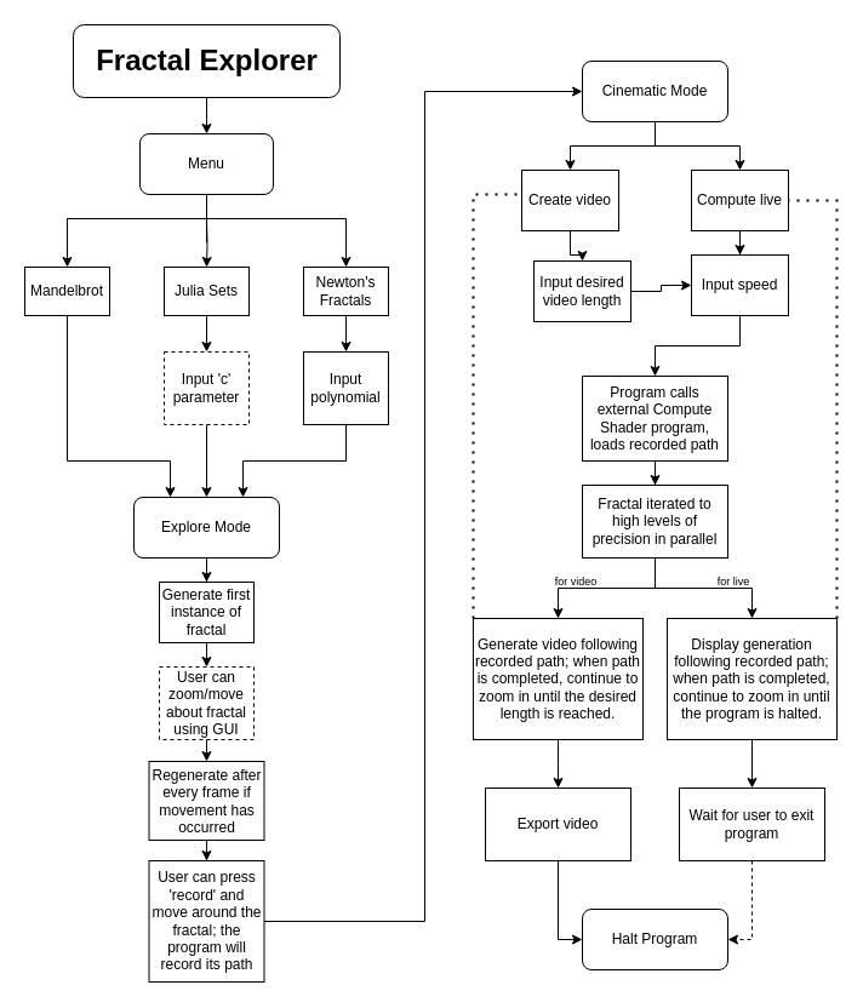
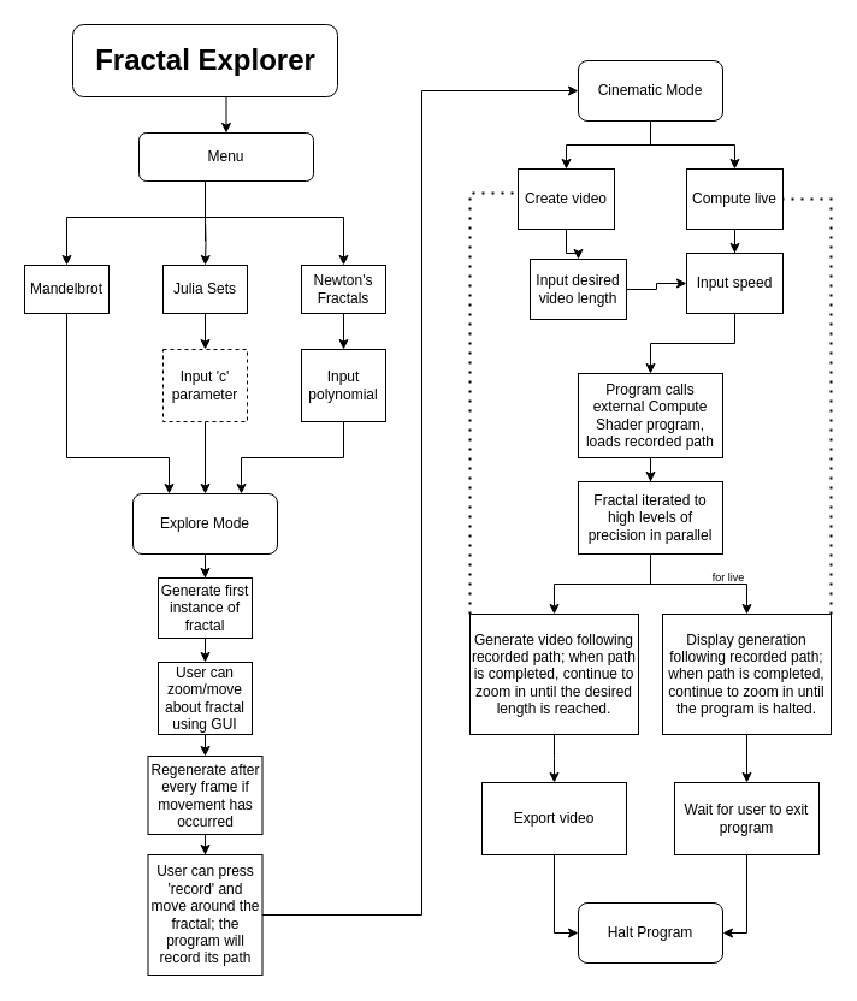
  <mxCell id="0" />
  <mxCell id="1" parent="0" />
  <mxCell id="2" style="edgeStyle=orthogonalEdgeStyle;rounded=0;orthogonalLoop=1;jettySize=auto;html=1;entryX=0.5;entryY=0;entryDx=0;entryDy=0;exitX=0.5;exitY=1;exitDx=0;exitDy=0;" parent="1" source="18" target="16" edge="1"><mxGeometry relative="1" as="geometry"><mxPoint x="170" y="80" as="sourcePoint" /><mxPoint x="400" y="120" as="targetPoint" /><Array as="points" /></mxGeometry></mxCell>
  <mxCell id="3" style="edgeStyle=orthogonalEdgeStyle;rounded=0;orthogonalLoop=1;jettySize=auto;html=1;entryX=0.5;entryY=0;entryDx=0;entryDy=0;" parent="1" target="11" edge="1"><mxGeometry relative="1" as="geometry"><mxPoint x="170" y="180" as="sourcePoint" /></mxGeometry></mxCell>
  <mxCell id="4" style="edgeStyle=orthogonalEdgeStyle;rounded=0;orthogonalLoop=1;jettySize=auto;html=1;entryX=0.5;entryY=0;entryDx=0;entryDy=0;" parent="1" target="7" edge="1"><mxGeometry relative="1" as="geometry"><mxPoint x="170" y="200" as="sourcePoint" /><Array as="points"><mxPoint x="170" y="180" /><mxPoint x="55" y="180" /></Array></mxGeometry></mxCell>
  <mxCell id="5" style="edgeStyle=orthogonalEdgeStyle;rounded=0;orthogonalLoop=1;jettySize=auto;html=1;entryX=0.5;entryY=0;entryDx=0;entryDy=0;exitX=0.5;exitY=1;exitDx=0;exitDy=0;" parent="1" source="16" target="9" edge="1"><mxGeometry relative="1" as="geometry"><mxPoint x="170.034" y="180" as="sourcePoint" /><mxPoint x="285" y="240" as="targetPoint" /><Array as="points"><mxPoint x="170" y="180" /><mxPoint x="285" y="180" /></Array></mxGeometry></mxCell>
  <mxCell id="6" style="edgeStyle=orthogonalEdgeStyle;rounded=0;orthogonalLoop=1;jettySize=auto;html=1;entryX=0.25;entryY=0;entryDx=0;entryDy=0;fontSize=12;exitX=0.5;exitY=1;exitDx=0;exitDy=0;" parent="1" source="7" target="21" edge="1"><mxGeometry relative="1" as="geometry"><Array as="points"><mxPoint x="55" y="380" /><mxPoint x="140" y="380" /></Array></mxGeometry></mxCell>
  <mxCell id="7" value="Mandelbrot" style="rounded=0;whiteSpace=wrap;html=1;" parent="1" vertex="1"><mxGeometry x="20" y="220" width="70" height="40" as="geometry" /></mxCell>
  <mxCell id="8" style="edgeStyle=orthogonalEdgeStyle;rounded=0;orthogonalLoop=1;jettySize=auto;html=1;entryX=0.5;entryY=0;entryDx=0;entryDy=0;exitX=0.5;exitY=1;exitDx=0;exitDy=0;" parent="1" source="9" target="15" edge="1"><mxGeometry relative="1" as="geometry"><mxPoint x="285" y="280" as="sourcePoint" /><mxPoint x="285" y="310" as="targetPoint" /></mxGeometry></mxCell>
  <mxCell id="9" value="Newton's Fractals" style="rounded=0;whiteSpace=wrap;html=1;" parent="1" vertex="1"><mxGeometry x="250" y="220" width="70" height="40" as="geometry" /></mxCell>
  <mxCell id="10" style="edgeStyle=orthogonalEdgeStyle;rounded=0;orthogonalLoop=1;jettySize=auto;html=1;exitX=0.5;exitY=1;exitDx=0;exitDy=0;entryX=0.5;entryY=0;entryDx=0;entryDy=0;" parent="1" source="11" target="13" edge="1"><mxGeometry relative="1" as="geometry" /></mxCell>
  <mxCell id="11" value="Julia Sets" style="rounded=0;whiteSpace=wrap;html=1;" parent="1" vertex="1"><mxGeometry x="135" y="220" width="70" height="40" as="geometry" /></mxCell>
  <mxCell id="12" style="edgeStyle=orthogonalEdgeStyle;rounded=0;orthogonalLoop=1;jettySize=auto;html=1;entryX=0.5;entryY=0;entryDx=0;entryDy=0;fontSize=12;" parent="1" source="13" target="21" edge="1"><mxGeometry relative="1" as="geometry" /></mxCell>
  <mxCell id="13" value="Input 'c' parameter" style="rounded=0;whiteSpace=wrap;html=1;dashed=1;" parent="1" vertex="1"><mxGeometry x="135" y="290" width="70" height="60" as="geometry" /></mxCell>
  <mxCell id="14" style="edgeStyle=orthogonalEdgeStyle;rounded=0;orthogonalLoop=1;jettySize=auto;html=1;entryX=0.75;entryY=0;entryDx=0;entryDy=0;fontSize=12;exitX=0.5;exitY=1;exitDx=0;exitDy=0;" parent="1" source="15" target="21" edge="1"><mxGeometry relative="1" as="geometry" /></mxCell>
  <mxCell id="15" value="Input polynomial" style="rounded=0;whiteSpace=wrap;html=1;" parent="1" vertex="1"><mxGeometry x="250" y="290" width="70" height="60" as="geometry" /></mxCell>
- <mxCell id="16" value="Menu" style="rounded=1;whiteSpace=wrap;html=1;" parent="1" vertex="1"><mxGeometry x="115" y="110" width="110" height="50" as="geometry" /></mxCell>
+ <mxCell id="16" value="Menu" style="rounded=1;whiteSpace=wrap;html=1;" parent="1" vertex="1"><mxGeometry x="115" y="110" width="145" height="40" as="geometry" /></mxCell>
  <mxCell id="17" value="" style="group" parent="1" vertex="1" connectable="0"><mxGeometry x="60" y="20" width="220" height="60" as="geometry" /></mxCell>
  <mxCell id="18" value="" style="rounded=1;whiteSpace=wrap;html=1;" parent="17" vertex="1"><mxGeometry width="220" height="60" as="geometry" /></mxCell>
  <mxCell id="19" value="Fractal Explorer" style="text;strokeColor=none;fillColor=none;html=1;fontSize=24;fontStyle=1;verticalAlign=middle;align=center;" parent="17" vertex="1"><mxGeometry x="60" y="10" width="100" height="40" as="geometry" /></mxCell>
  <mxCell id="20" style="edgeStyle=orthogonalEdgeStyle;rounded=0;orthogonalLoop=1;jettySize=auto;html=1;entryX=0.5;entryY=0;entryDx=0;entryDy=0;" parent="1" source="21" target="25" edge="1"><mxGeometry relative="1" as="geometry" /></mxCell>
  <mxCell id="21" value="Explore Mode" style="rounded=1;whiteSpace=wrap;html=1;" parent="1" vertex="1"><mxGeometry x="110" y="410" width="120" height="50" as="geometry" /></mxCell>
  <mxCell id="22" style="edgeStyle=orthogonalEdgeStyle;rounded=0;orthogonalLoop=1;jettySize=auto;html=1;exitX=0.5;exitY=1;exitDx=0;exitDy=0;entryX=0.5;entryY=0;entryDx=0;entryDy=0;" parent="1" source="23" target="27" edge="1"><mxGeometry relative="1" as="geometry" /></mxCell>
- <mxCell id="23" value="User can zoom/move about fractal using GUI" style="rounded=0;whiteSpace=wrap;html=1;dashed=1;" parent="1" vertex="1"><mxGeometry x="131" y="550" width="78" height="60" as="geometry" /></mxCell>
+ <mxCell id="23" value="User can zoom/move about fractal using GUI" style="rounded=0;whiteSpace=wrap;html=1;" parent="1" vertex="1"><mxGeometry x="131" y="550" width="78" height="60" as="geometry" /></mxCell>
  <mxCell id="24" style="edgeStyle=orthogonalEdgeStyle;rounded=0;orthogonalLoop=1;jettySize=auto;html=1;exitX=0.5;exitY=1;exitDx=0;exitDy=0;entryX=0.5;entryY=0;entryDx=0;entryDy=0;" parent="1" source="25" target="23" edge="1"><mxGeometry relative="1" as="geometry" /></mxCell>
  <mxCell id="25" value="Generate first instance of fractal" style="rounded=0;whiteSpace=wrap;html=1;" parent="1" vertex="1"><mxGeometry x="131" y="480" width="78" height="50" as="geometry" /></mxCell>
  <mxCell id="26" style="edgeStyle=orthogonalEdgeStyle;rounded=0;orthogonalLoop=1;jettySize=auto;html=1;entryX=0.5;entryY=0;entryDx=0;entryDy=0;" parent="1" source="27" target="29" edge="1"><mxGeometry relative="1" as="geometry" /></mxCell>
  <mxCell id="27" value="Regenerate after every frame if movement has occurred" style="rounded=0;whiteSpace=wrap;html=1;" parent="1" vertex="1"><mxGeometry x="122.5" y="628" width="95" height="65" as="geometry" /></mxCell>
  <mxCell id="28" style="edgeStyle=orthogonalEdgeStyle;rounded=0;orthogonalLoop=1;jettySize=auto;html=1;entryX=0;entryY=0.5;entryDx=0;entryDy=0;fontSize=9;exitX=1;exitY=0.5;exitDx=0;exitDy=0;" parent="1" source="29" target="32" edge="1"><mxGeometry relative="1" as="geometry"><Array as="points"><mxPoint x="350" y="760" /><mxPoint x="350" y="75" /></Array></mxGeometry></mxCell>
  <mxCell id="29" value="User can press 'record' and move around the fractal; the program will record its path" style="rounded=0;whiteSpace=wrap;html=1;" parent="1" vertex="1"><mxGeometry x="122.5" y="710" width="95" height="100" as="geometry" /></mxCell>
  <mxCell id="30" style="edgeStyle=orthogonalEdgeStyle;rounded=0;orthogonalLoop=1;jettySize=auto;html=1;entryX=0.5;entryY=0;entryDx=0;entryDy=0;" parent="1" source="32" target="36" edge="1"><mxGeometry relative="1" as="geometry"><Array as="points"><mxPoint x="540" y="120" /><mxPoint x="470" y="120" /></Array></mxGeometry></mxCell>
  <mxCell id="31" style="edgeStyle=orthogonalEdgeStyle;rounded=0;orthogonalLoop=1;jettySize=auto;html=1;entryX=0.5;entryY=0;entryDx=0;entryDy=0;" parent="1" source="32" target="38" edge="1"><mxGeometry relative="1" as="geometry"><Array as="points"><mxPoint x="540" y="120" /><mxPoint x="610" y="120" /></Array></mxGeometry></mxCell>
  <mxCell id="32" value="Cinematic Mode" style="rounded=1;whiteSpace=wrap;html=1;" parent="1" vertex="1"><mxGeometry x="480" y="50" width="120" height="50" as="geometry" /></mxCell>
  <mxCell id="33" style="edgeStyle=orthogonalEdgeStyle;rounded=0;orthogonalLoop=1;jettySize=auto;html=1;entryX=0.5;entryY=0;entryDx=0;entryDy=0;" parent="1" source="34" target="41" edge="1"><mxGeometry relative="1" as="geometry" /></mxCell>
  <mxCell id="34" value="Program calls external Compute Shader program, loads recorded path" style="rounded=0;whiteSpace=wrap;html=1;" parent="1" vertex="1"><mxGeometry x="480" y="310" width="120" height="70" as="geometry" /></mxCell>
  <mxCell id="35" style="edgeStyle=orthogonalEdgeStyle;rounded=0;orthogonalLoop=1;jettySize=auto;html=1;entryX=0.5;entryY=0;entryDx=0;entryDy=0;" parent="1" source="36" target="47" edge="1"><mxGeometry relative="1" as="geometry" /></mxCell>
  <mxCell id="36" value="Create video" style="rounded=0;whiteSpace=wrap;html=1;" parent="1" vertex="1"><mxGeometry x="430" y="140" width="80" height="50" as="geometry" /></mxCell>
  <mxCell id="37" style="edgeStyle=orthogonalEdgeStyle;rounded=0;orthogonalLoop=1;jettySize=auto;html=1;entryX=0.5;entryY=0;entryDx=0;entryDy=0;" parent="1" source="38" target="49" edge="1"><mxGeometry relative="1" as="geometry" /></mxCell>
  <mxCell id="38" value="Compute live" style="rounded=0;whiteSpace=wrap;html=1;" parent="1" vertex="1"><mxGeometry x="570" y="140" width="80" height="50" as="geometry" /></mxCell>
  <mxCell id="39" style="edgeStyle=orthogonalEdgeStyle;rounded=0;orthogonalLoop=1;jettySize=auto;html=1;entryX=0.5;entryY=0;entryDx=0;entryDy=0;" parent="1" source="41" target="43" edge="1"><mxGeometry relative="1" as="geometry" /></mxCell>
  <mxCell id="40" style="edgeStyle=orthogonalEdgeStyle;rounded=0;orthogonalLoop=1;jettySize=auto;html=1;" parent="1" source="41" target="45" edge="1"><mxGeometry relative="1" as="geometry" /></mxCell>
  <mxCell id="41" value="Fractal iterated to high levels of precision in parallel" style="rounded=0;whiteSpace=wrap;html=1;" parent="1" vertex="1"><mxGeometry x="480" y="400" width="120" height="60" as="geometry" /></mxCell>
  <mxCell id="42" style="edgeStyle=orthogonalEdgeStyle;rounded=0;orthogonalLoop=1;jettySize=auto;html=1;fontSize=9;" parent="1" source="43" edge="1"><mxGeometry relative="1" as="geometry"><mxPoint x="460" y="650" as="targetPoint" /></mxGeometry></mxCell>
  <mxCell id="43" value="Generate video following recorded path; when path is completed, continue to zoom in until the desired length is reached." style="rounded=0;whiteSpace=wrap;html=1;" parent="1" vertex="1"><mxGeometry x="390" y="510" width="140" height="100" as="geometry" /></mxCell>
  <mxCell id="44" style="edgeStyle=orthogonalEdgeStyle;rounded=0;orthogonalLoop=1;jettySize=auto;html=1;entryX=0.5;entryY=0;entryDx=0;entryDy=0;fontSize=12;" parent="1" source="45" target="57" edge="1"><mxGeometry relative="1" as="geometry" /></mxCell>
  <mxCell id="45" value="Display generation following recorded path; when path is completed, continue to zoom in until the program is halted." style="rounded=0;whiteSpace=wrap;html=1;" parent="1" vertex="1"><mxGeometry x="550" y="510" width="140" height="100" as="geometry" /></mxCell>
  <mxCell id="46" style="edgeStyle=orthogonalEdgeStyle;rounded=0;orthogonalLoop=1;jettySize=auto;html=1;entryX=0;entryY=0.5;entryDx=0;entryDy=0;" parent="1" source="47" target="49" edge="1"><mxGeometry relative="1" as="geometry" /></mxCell>
  <mxCell id="47" value="Input desired video length" style="rounded=0;whiteSpace=wrap;html=1;" parent="1" vertex="1"><mxGeometry x="440" y="215" width="80" height="50" as="geometry" /></mxCell>
  <mxCell id="48" style="edgeStyle=orthogonalEdgeStyle;rounded=0;orthogonalLoop=1;jettySize=auto;html=1;entryX=0.5;entryY=0;entryDx=0;entryDy=0;" parent="1" source="49" target="34" edge="1"><mxGeometry relative="1" as="geometry" /></mxCell>
  <mxCell id="49" value="Input speed" style="rounded=0;whiteSpace=wrap;html=1;" parent="1" vertex="1"><mxGeometry x="570" y="210" width="80" height="50" as="geometry" /></mxCell>
  <mxCell id="50" value="" style="endArrow=none;dashed=1;html=1;dashPattern=1 3;strokeWidth=2;rounded=0;exitX=0;exitY=0;exitDx=0;exitDy=0;" parent="1" source="43" edge="1"><mxGeometry width="50" height="50" relative="1" as="geometry"><mxPoint x="390" y="160" as="sourcePoint" /><mxPoint x="430" y="160" as="targetPoint" /><Array as="points"><mxPoint x="390" y="160" /></Array></mxGeometry></mxCell>
  <mxCell id="51" value="" style="endArrow=none;dashed=1;html=1;dashPattern=1 3;strokeWidth=2;rounded=0;exitX=1;exitY=0;exitDx=0;exitDy=0;entryX=1;entryY=0.5;entryDx=0;entryDy=0;" parent="1" source="45" target="38" edge="1"><mxGeometry width="50" height="50" relative="1" as="geometry"><mxPoint x="690" y="500" as="sourcePoint" /><mxPoint x="730" y="150" as="targetPoint" /><Array as="points"><mxPoint x="690" y="165" /></Array></mxGeometry></mxCell>
- <mxCell id="52" value="for video" style="text;html=1;strokeColor=none;fillColor=none;align=center;verticalAlign=middle;whiteSpace=wrap;rounded=0;fontSize=9;" parent="1" vertex="1"><mxGeometry x="450" y="470" width="50" height="20" as="geometry" /></mxCell>
  <mxCell id="53" value="for live" style="text;html=1;strokeColor=none;fillColor=none;align=center;verticalAlign=middle;whiteSpace=wrap;rounded=0;fontSize=9;" parent="1" vertex="1"><mxGeometry x="580" y="470" width="50" height="20" as="geometry" /></mxCell>
  <mxCell id="54" style="edgeStyle=orthogonalEdgeStyle;rounded=0;orthogonalLoop=1;jettySize=auto;html=1;entryX=0;entryY=0.5;entryDx=0;entryDy=0;fontSize=12;" parent="1" source="55" target="58" edge="1"><mxGeometry relative="1" as="geometry" /></mxCell>
  <mxCell id="55" value="&lt;font style=&quot;font-size: 12px;&quot;&gt;Export video&lt;/font&gt;" style="rounded=0;whiteSpace=wrap;html=1;fontSize=12;" parent="1" vertex="1"><mxGeometry x="400" y="650" width="120" height="60" as="geometry" /></mxCell>
- <mxCell id="56" style="edgeStyle=orthogonalEdgeStyle;rounded=0;orthogonalLoop=1;jettySize=auto;html=1;entryX=1;entryY=0.5;entryDx=0;entryDy=0;fontSize=12;dashed=1;" parent="1" source="57" target="58" edge="1"><mxGeometry relative="1" as="geometry" /></mxCell>
+ <mxCell id="56" style="edgeStyle=orthogonalEdgeStyle;rounded=0;orthogonalLoop=1;jettySize=auto;html=1;entryX=1;entryY=0.5;entryDx=0;entryDy=0;fontSize=12;" parent="1" source="57" target="58" edge="1"><mxGeometry relative="1" as="geometry" /></mxCell>
  <mxCell id="57" value="Wait for user to exit program" style="rounded=0;whiteSpace=wrap;html=1;fontSize=12;" parent="1" vertex="1"><mxGeometry x="560" y="650" width="120" height="60" as="geometry" /></mxCell>
  <mxCell id="58" value="Halt Program" style="rounded=1;whiteSpace=wrap;html=1;fontSize=12;" parent="1" vertex="1"><mxGeometry x="480" y="750" width="120" height="50" as="geometry" /></mxCell>
